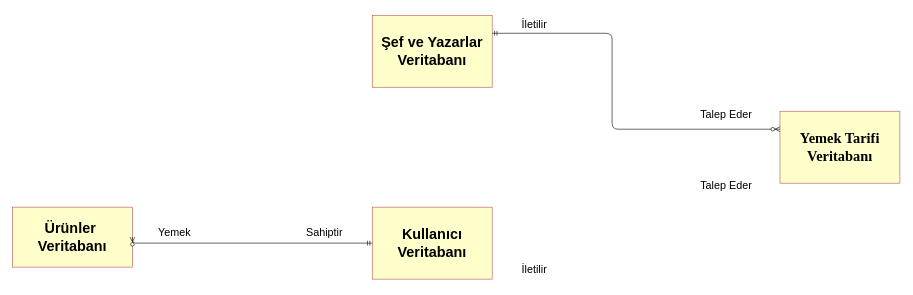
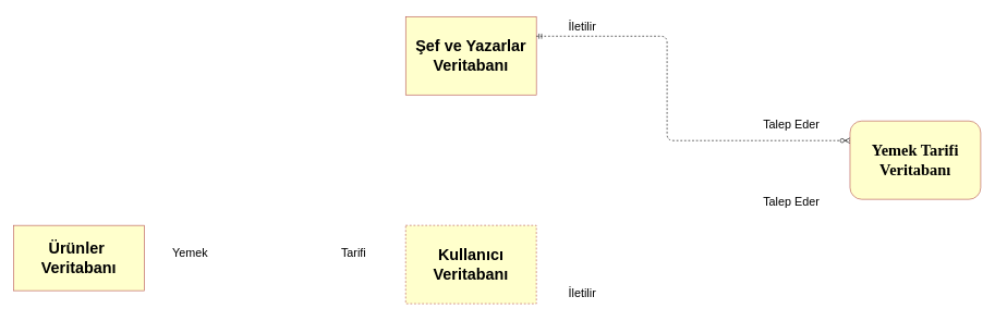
  <mxCell id="0" />
  <mxCell id="1" parent="0" />
  <mxCell id="2" value="&lt;h1&gt;&lt;span style=&quot;text-wrap: nowrap;&quot;&gt;&lt;font face=&quot;Helvetica&quot; style=&quot;font-size: 24px;&quot;&gt;Ürünler&amp;nbsp;&lt;br&gt;&lt;/font&gt;&lt;/span&gt;&lt;span style=&quot;text-wrap: nowrap;&quot;&gt;&lt;font face=&quot;Helvetica&quot; style=&quot;font-size: 24px;&quot;&gt;Veritabanı&lt;/font&gt;&lt;/span&gt;&lt;/h1&gt;" style="rounded=0;whiteSpace=wrap;html=1;fillColor=#FFFFCC;strokeColor=#B85450;" parent="1" vertex="1"><mxGeometry x="20" y="345" width="200" height="100" as="geometry" /></mxCell>
  <mxCell id="3" value="&lt;h1&gt;&lt;span style=&quot;font-size: 24px; text-wrap: nowrap;&quot;&gt;Şef ve Yazarlar&lt;br&gt;&lt;/span&gt;&lt;span style=&quot;font-size: 24px; text-wrap: nowrap;&quot;&gt;Veritabanı&lt;/span&gt;&lt;/h1&gt;" style="rounded=0;whiteSpace=wrap;html=1;fillColor=#FFFFCC;strokeColor=#B85450;" parent="1" vertex="1"><mxGeometry x="620" y="25" width="200" height="120" as="geometry" /></mxCell>
- <mxCell id="4" value="&lt;h1&gt;&lt;span style=&quot;text-wrap: nowrap;&quot;&gt;&lt;font face=&quot;Helvetica&quot; style=&quot;font-size: 24px;&quot;&gt;&lt;b&gt;Kullanıcı&lt;br&gt;&lt;/b&gt;&lt;/font&gt;&lt;/span&gt;&lt;span style=&quot;font-size: 24px; text-wrap: nowrap;&quot;&gt;&lt;b&gt;Veritabanı&lt;/b&gt;&lt;/span&gt;&lt;/h1&gt;" style="rounded=0;whiteSpace=wrap;html=1;fillColor=#FFFFCC;strokeColor=#b85450;" parent="1" vertex="1"><mxGeometry x="620" y="345" width="200" height="120" as="geometry" /></mxCell>
- <mxCell id="5" value="&lt;h1&gt;&lt;font face=&quot;Verdana&quot;&gt;&lt;span style=&quot;font-size: 24px; text-wrap: nowrap;&quot;&gt;Yemek Tarifi&lt;br&gt;&lt;/span&gt;&lt;/font&gt;&lt;font face=&quot;Verdana&quot;&gt;&lt;span style=&quot;font-size: 24px; text-wrap: nowrap;&quot;&gt;Veritabanı&lt;/span&gt;&lt;/font&gt;&lt;/h1&gt;" style="rounded=0;whiteSpace=wrap;html=1;fillColor=#FFFFCC;strokeColor=#b85450;" parent="1" vertex="1"><mxGeometry x="1300" y="185" width="200" height="120" as="geometry" /></mxCell>
- <mxCell id="6" value="" style="edgeStyle=orthogonalEdgeStyle;html=1;endArrow=ERzeroToMany;startArrow=ERmandOne;labelBackgroundColor=none;fontFamily=Verdana;fontSize=14;entryX=0;entryY=0.25;entryDx=0;entryDy=0;exitX=1;exitY=0.25;exitDx=0;exitDy=0;" edge="1" parent="1" source="3" target="5"><mxGeometry width="100" height="100" relative="1" as="geometry"><mxPoint x="850" y="65" as="sourcePoint" /><mxPoint x="1190" y="223" as="targetPoint" /><Array as="points"><mxPoint x="1020" y="55" /><mxPoint x="1020" y="215" /></Array></mxGeometry></mxCell>
- <mxCell id="7" value="" style="edgeStyle=orthogonalEdgeStyle;html=1;endArrow=ERzeroToMany;startArrow=ERmandOne;labelBackgroundColor=none;fontFamily=Verdana;fontSize=14;exitX=0;exitY=0.5;exitDx=0;exitDy=0;entryX=1;entryY=0.5;entryDx=0;entryDy=0;" edge="1" parent="1" source="4" target="2"><mxGeometry width="100" height="100" relative="1" as="geometry"><mxPoint x="570" y="405" as="sourcePoint" /><mxPoint x="220" y="405" as="targetPoint" /><Array as="points"><mxPoint x="240" y="405" /><mxPoint x="240" y="405" /></Array></mxGeometry></mxCell>
+ <mxCell id="4" value="&lt;h1&gt;&lt;span style=&quot;text-wrap: nowrap;&quot;&gt;&lt;font face=&quot;Helvetica&quot; style=&quot;font-size: 24px;&quot;&gt;&lt;b&gt;Kullanıcı&lt;br&gt;&lt;/b&gt;&lt;/font&gt;&lt;/span&gt;&lt;span style=&quot;font-size: 24px; text-wrap: nowrap;&quot;&gt;&lt;b&gt;Veritabanı&lt;/b&gt;&lt;/span&gt;&lt;/h1&gt;" style="rounded=0;whiteSpace=wrap;html=1;fillColor=#FFFFCC;strokeColor=#b85450;dashed=1;" parent="1" vertex="1"><mxGeometry x="620" y="345" width="200" height="120" as="geometry" /></mxCell>
+ <mxCell id="5" value="&lt;h1&gt;&lt;font face=&quot;Verdana&quot;&gt;&lt;span style=&quot;font-size: 24px; text-wrap: nowrap;&quot;&gt;Yemek Tarifi&lt;br&gt;&lt;/span&gt;&lt;/font&gt;&lt;font face=&quot;Verdana&quot;&gt;&lt;span style=&quot;font-size: 24px; text-wrap: nowrap;&quot;&gt;Veritabanı&lt;/span&gt;&lt;/font&gt;&lt;/h1&gt;" style="whiteSpace=wrap;html=1;fillColor=#FFFFCC;strokeColor=#b85450;rounded=1;" parent="1" vertex="1"><mxGeometry x="1300" y="185" width="200" height="120" as="geometry" /></mxCell>
+ <mxCell id="6" value="" style="edgeStyle=orthogonalEdgeStyle;html=1;endArrow=ERzeroToMany;startArrow=ERmandOne;labelBackgroundColor=none;fontFamily=Verdana;fontSize=14;entryX=0;entryY=0.25;entryDx=0;entryDy=0;exitX=1;exitY=0.25;exitDx=0;exitDy=0;dashed=1;" edge="1" parent="1" source="3" target="5"><mxGeometry width="100" height="100" relative="1" as="geometry"><mxPoint x="850" y="65" as="sourcePoint" /><mxPoint x="1190" y="223" as="targetPoint" /><Array as="points"><mxPoint x="1020" y="55" /><mxPoint x="1020" y="215" /></Array></mxGeometry></mxCell>
  <mxCell id="8" value="&lt;font style=&quot;font-size: 18px;&quot;&gt;Yemek&lt;/font&gt;" style="text;html=1;align=center;verticalAlign=middle;resizable=0;points=[];autosize=1;strokeColor=none;fillColor=none;" vertex="1" parent="1"><mxGeometry x="260" y="368" width="60" height="40" as="geometry" /></mxCell>
- <mxCell id="9" value="&lt;font style=&quot;font-size: 18px;&quot;&gt;Sahiptir&lt;/font&gt;" style="text;html=1;align=center;verticalAlign=middle;resizable=0;points=[];autosize=1;strokeColor=none;fillColor=none;" vertex="1" parent="1"><mxGeometry x="500" y="368" width="80" height="40" as="geometry" /></mxCell>
+ <mxCell id="9" value="&lt;font style=&quot;font-size: 18px;&quot;&gt;Tarifi&lt;/font&gt;" style="text;html=1;align=center;verticalAlign=middle;resizable=0;points=[];autosize=1;strokeColor=none;fillColor=none;" vertex="1" parent="1"><mxGeometry x="500" y="368" width="80" height="40" as="geometry" /></mxCell>
  <mxCell id="10" value="&lt;font style=&quot;font-size: 18px;&quot;&gt;Talep Eder&lt;/font&gt;" style="text;html=1;align=center;verticalAlign=middle;resizable=0;points=[];autosize=1;strokeColor=none;fillColor=none;" vertex="1" parent="1"><mxGeometry x="1155" y="290" width="110" height="40" as="geometry" /></mxCell>
  <mxCell id="11" value="&lt;font style=&quot;font-size: 18px;&quot;&gt;İletilir&lt;/font&gt;" style="text;html=1;align=center;verticalAlign=middle;resizable=0;points=[];autosize=1;strokeColor=none;fillColor=none;" vertex="1" parent="1"><mxGeometry x="855" y="430" width="70" height="40" as="geometry" /></mxCell>
  <mxCell id="12" value="&lt;font style=&quot;font-size: 18px;&quot;&gt;İletilir&lt;/font&gt;" style="text;html=1;align=center;verticalAlign=middle;resizable=0;points=[];autosize=1;strokeColor=none;fillColor=none;" vertex="1" parent="1"><mxGeometry x="855" y="20" width="70" height="40" as="geometry" /></mxCell>
  <mxCell id="13" value="&lt;font style=&quot;font-size: 18px;&quot;&gt;Talep Eder&lt;/font&gt;" style="text;html=1;align=center;verticalAlign=middle;resizable=0;points=[];autosize=1;strokeColor=none;fillColor=none;" vertex="1" parent="1"><mxGeometry x="1155" y="170" width="110" height="40" as="geometry" /></mxCell>
